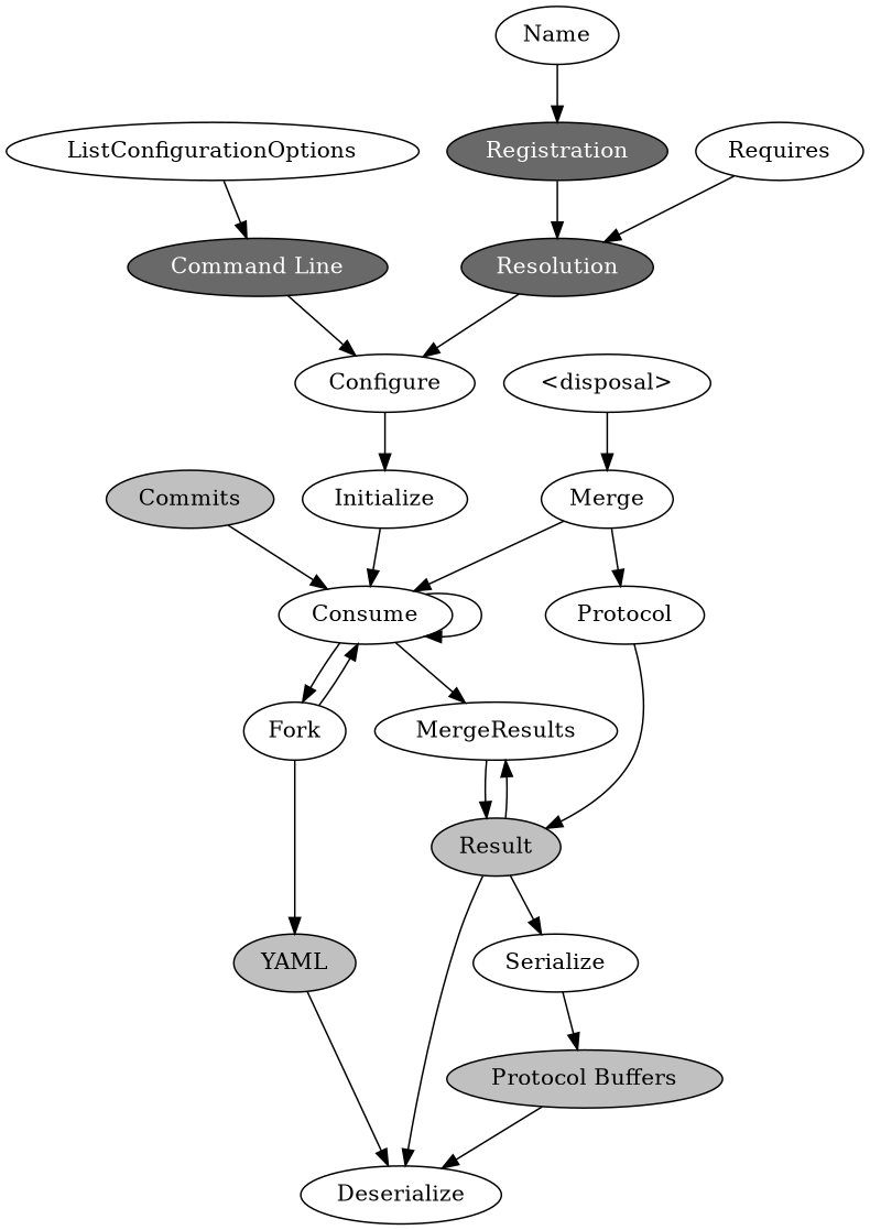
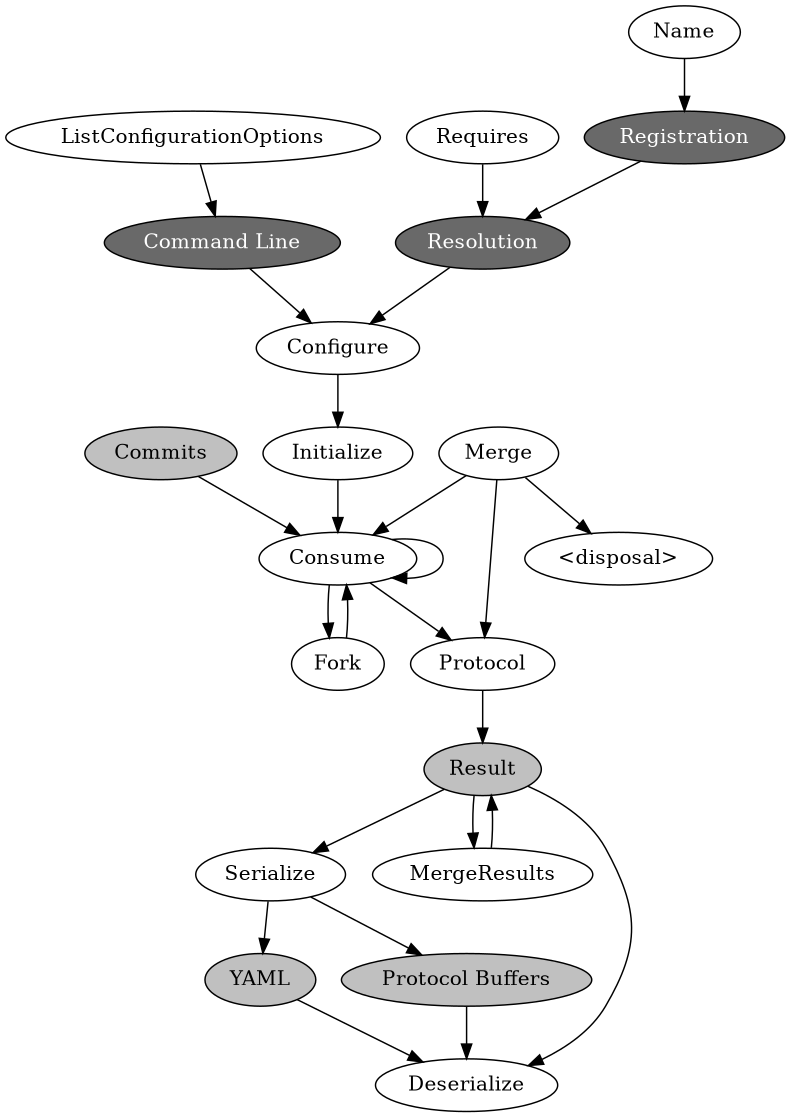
  digraph {
    Registration [fillcolor=dimgray fontcolor=white style=filled]
    Resolution [fillcolor=dimgray fontcolor=white style=filled]
    Name
    Configure
    Initialize
    Requires
    Consume
    "Command Line" [fillcolor=dimgray fontcolor=white style=filled]
    ListConfigurationOptions
    Fork
    n11 [label=Protocol]
    Merge
    "<disposal>"
    Result [fillcolor=gray style=filled]
    Commits [fillcolor=gray style=filled]
    Serialize
    MergeResults
    Deserialize
    YAML [fillcolor=gray style=filled]
    "Protocol Buffers" [fillcolor=gray style=filled]
    Registration -> Resolution
    Resolution -> Configure
    Name -> Registration
    Configure -> Initialize
    Initialize -> Consume
    Requires -> Resolution
    Consume -> Consume
    Consume -> Fork
-   Consume -> MergeResults
+   Consume -> n11
    "Command Line" -> Configure
    ListConfigurationOptions -> "Command Line"
    Fork -> Consume
    n11 -> Result
    Merge -> Consume
    Merge -> n11
-   "<disposal>" -> Merge
+   Merge -> "<disposal>"
    Result -> Serialize
    Result -> MergeResults
    Result -> Deserialize
    Commits -> Consume
-   Fork -> YAML
+   Serialize -> YAML
    Serialize -> "Protocol Buffers"
    MergeResults -> Result
    YAML -> Deserialize
    "Protocol Buffers" -> Deserialize
  }
